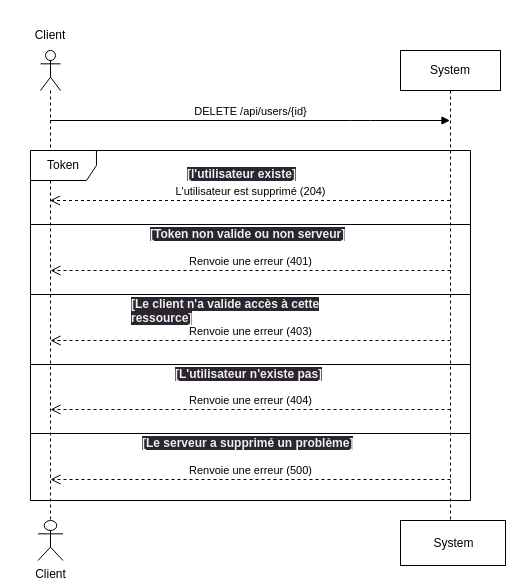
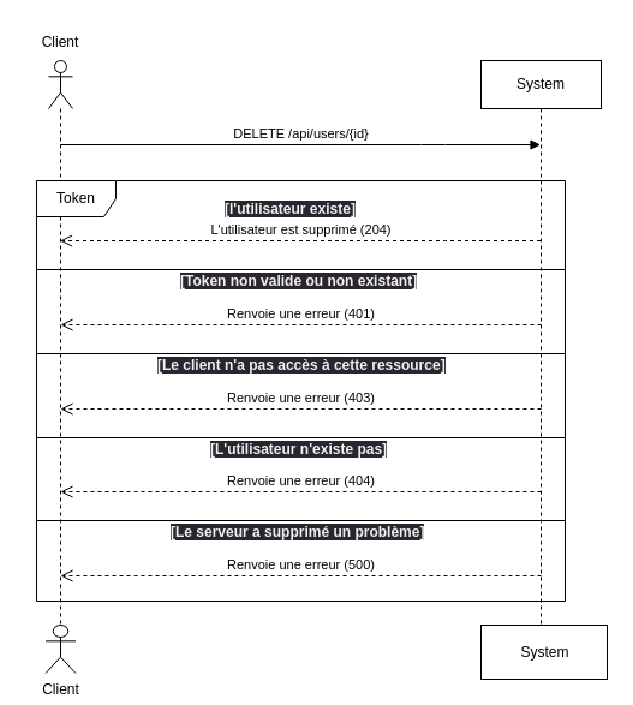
  <mxCell id="0" />
  <mxCell id="1" parent="0" />
  <mxCell id="2" value="System" style="shape=umlLifeline;perimeter=lifelinePerimeter;whiteSpace=wrap;html=1;container=1;collapsible=0;recursiveResize=0;outlineConnect=0;" parent="1" vertex="1"><mxGeometry x="400" y="50" width="100" height="470" as="geometry" /></mxCell>
  <mxCell id="3" value="DELETE /api/users/{id}" style="html=1;verticalAlign=bottom;endArrow=block;" parent="2" edge="1"><mxGeometry width="80" relative="1" as="geometry"><mxPoint x="-350.333" y="70.0" as="sourcePoint" /><mxPoint x="49.5" y="70.0" as="targetPoint" /><Array as="points"><mxPoint x="-40" y="70" /></Array></mxGeometry></mxCell>
  <mxCell id="4" value="L'utilisateur est supprimé (204)" style="html=1;verticalAlign=bottom;endArrow=open;dashed=1;endSize=8;" parent="2" edge="1"><mxGeometry relative="1" as="geometry"><mxPoint x="49.5" y="150" as="sourcePoint" /><mxPoint x="-350.5" y="150" as="targetPoint" /><Array as="points"><mxPoint x="-40" y="150" /><mxPoint x="-260" y="150" /></Array></mxGeometry></mxCell>
  <mxCell id="5" value="" style="line;strokeWidth=1;align=left;verticalAlign=middle;spacingTop=-1;spacingLeft=3;spacingRight=3;rotatable=0;labelPosition=right;points=[];portConstraint=eastwest;labelBackgroundColor=#F4F1DE;rounded=0;" parent="2" vertex="1"><mxGeometry x="-370" y="379" width="440" height="8" as="geometry" /></mxCell>
  <mxCell id="6" value="Renvoie une erreur (500)" style="html=1;verticalAlign=bottom;endArrow=open;dashed=1;endSize=8;" parent="2" edge="1"><mxGeometry relative="1" as="geometry"><mxPoint x="50" y="429" as="sourcePoint" /><mxPoint x="-350" y="429" as="targetPoint" /><Array as="points"><mxPoint x="-9.5" y="429" /></Array><mxPoint as="offset" /></mxGeometry></mxCell>
  <mxCell id="7" value="" style="line;strokeWidth=1;align=left;verticalAlign=middle;spacingTop=-1;spacingLeft=3;spacingRight=3;rotatable=0;labelPosition=right;points=[];portConstraint=eastwest;labelBackgroundColor=#F4F1DE;rounded=0;" parent="2" vertex="1"><mxGeometry x="-370" y="310" width="440" height="8" as="geometry" /></mxCell>
  <mxCell id="8" value="&lt;span style=&quot;color: rgb(240, 240, 240); font-family: Helvetica; font-size: 12px; font-style: normal; font-variant-ligatures: normal; font-variant-caps: normal; font-weight: 700; letter-spacing: normal; orphans: 2; text-align: center; text-indent: 0px; text-transform: none; widows: 2; word-spacing: 0px; -webkit-text-stroke-width: 0px; background-color: rgb(42, 37, 47); text-decoration-thickness: initial; text-decoration-style: initial; text-decoration-color: initial; float: none; display: inline !important;&quot;&gt;[L'utilisateur n'existe pas]&lt;/span&gt;" style="text;whiteSpace=wrap;html=1;" parent="2" vertex="1"><mxGeometry x="-227.5" y="310" width="155" height="40" as="geometry" /></mxCell>
  <mxCell id="9" value="Renvoie une erreur (404)" style="html=1;verticalAlign=bottom;endArrow=open;dashed=1;endSize=8;" parent="2" edge="1"><mxGeometry relative="1" as="geometry"><mxPoint x="50" y="359" as="sourcePoint" /><mxPoint x="-350" y="359" as="targetPoint" /><Array as="points"><mxPoint x="-9.5" y="359" /></Array><mxPoint as="offset" /></mxGeometry></mxCell>
  <mxCell id="10" value="" style="shape=umlLifeline;participant=umlActor;perimeter=lifelinePerimeter;whiteSpace=wrap;html=1;container=1;collapsible=0;recursiveResize=0;verticalAlign=top;spacingTop=36;outlineConnect=0;fontStyle=1" parent="1" vertex="1"><mxGeometry x="40" y="50" width="20" height="470" as="geometry" /></mxCell>
  <mxCell id="11" value="Client" style="text;html=1;strokeColor=none;fillColor=none;align=center;verticalAlign=middle;whiteSpace=wrap;rounded=0;" parent="1" vertex="1"><mxGeometry x="20" y="20" width="60" height="30" as="geometry" /></mxCell>
  <mxCell id="12" value="Client" style="shape=umlActor;verticalLabelPosition=bottom;verticalAlign=top;html=1;outlineConnect=0;" parent="1" vertex="1"><mxGeometry x="37.5" y="520" width="25" height="40" as="geometry" /></mxCell>
  <mxCell id="13" value="&lt;span style=&quot;&quot;&gt;System&lt;/span&gt;" style="html=1;" parent="1" vertex="1"><mxGeometry x="400" y="520" width="105" height="45" as="geometry" /></mxCell>
  <mxCell id="14" value="Token" style="shape=umlFrame;whiteSpace=wrap;html=1;width=66;height=30;" parent="1" vertex="1"><mxGeometry x="29.98" y="150" width="440.01" height="350" as="geometry" /></mxCell>
  <mxCell id="15" value="" style="line;strokeWidth=1;align=left;verticalAlign=middle;spacingTop=-1;spacingLeft=3;spacingRight=3;rotatable=0;labelPosition=right;points=[];portConstraint=eastwest;labelBackgroundColor=#F4F1DE;rounded=0;" parent="1" vertex="1"><mxGeometry x="30" y="220" width="440" height="8" as="geometry" /></mxCell>
  <mxCell id="16" value="&lt;span style=&quot;color: rgb(240, 240, 240); font-family: Helvetica; font-size: 12px; font-style: normal; font-variant-ligatures: normal; font-variant-caps: normal; font-weight: 700; letter-spacing: normal; orphans: 2; text-align: center; text-indent: 0px; text-transform: none; widows: 2; word-spacing: 0px; -webkit-text-stroke-width: 0px; background-color: rgb(42, 37, 47); text-decoration-thickness: initial; text-decoration-style: initial; text-decoration-color: initial; float: none; display: inline !important;&quot;&gt;[l'utilisateur existe]&lt;/span&gt;" style="text;whiteSpace=wrap;html=1;" parent="1" vertex="1"><mxGeometry x="185" y="160" width="120" height="40" as="geometry" /></mxCell>
- <mxCell id="17" value="&lt;span style=&quot;color: rgb(240, 240, 240); font-family: Helvetica; font-size: 12px; font-style: normal; font-variant-ligatures: normal; font-variant-caps: normal; font-weight: 700; letter-spacing: normal; orphans: 2; text-align: center; text-indent: 0px; text-transform: none; widows: 2; word-spacing: 0px; -webkit-text-stroke-width: 0px; background-color: rgb(42, 37, 47); text-decoration-thickness: initial; text-decoration-style: initial; text-decoration-color: initial; float: none; display: inline !important;&quot;&gt;[Token non valide ou non serveur]&lt;/span&gt;" style="text;whiteSpace=wrap;html=1;" parent="1" vertex="1"><mxGeometry x="148.12" y="220" width="203.75" height="40" as="geometry" /></mxCell>
+ <mxCell id="17" value="&lt;span style=&quot;color: rgb(240, 240, 240); font-family: Helvetica; font-size: 12px; font-style: normal; font-variant-ligatures: normal; font-variant-caps: normal; font-weight: 700; letter-spacing: normal; orphans: 2; text-align: center; text-indent: 0px; text-transform: none; widows: 2; word-spacing: 0px; -webkit-text-stroke-width: 0px; background-color: rgb(42, 37, 47); text-decoration-thickness: initial; text-decoration-style: initial; text-decoration-color: initial; float: none; display: inline !important;&quot;&gt;[Token non valide ou non existant]&lt;/span&gt;" style="text;whiteSpace=wrap;html=1;" parent="1" vertex="1"><mxGeometry x="148.12" y="220" width="203.75" height="40" as="geometry" /></mxCell>
  <mxCell id="18" value="Renvoie une erreur (401)" style="html=1;verticalAlign=bottom;endArrow=open;dashed=1;endSize=8;" parent="1" edge="1"><mxGeometry relative="1" as="geometry"><mxPoint x="450" y="270" as="sourcePoint" /><mxPoint x="50" y="270" as="targetPoint" /><Array as="points"><mxPoint x="390.5" y="270" /></Array><mxPoint as="offset" /></mxGeometry></mxCell>
  <mxCell id="19" value="" style="line;strokeWidth=1;align=left;verticalAlign=middle;spacingTop=-1;spacingLeft=3;spacingRight=3;rotatable=0;labelPosition=right;points=[];portConstraint=eastwest;labelBackgroundColor=#F4F1DE;rounded=0;" parent="1" vertex="1"><mxGeometry x="29.99" y="290" width="440" height="8" as="geometry" /></mxCell>
- <mxCell id="20" value="&lt;span style=&quot;color: rgb(240, 240, 240); font-family: Helvetica; font-size: 12px; font-style: normal; font-variant-ligatures: normal; font-variant-caps: normal; font-weight: 700; letter-spacing: normal; orphans: 2; text-align: center; text-indent: 0px; text-transform: none; widows: 2; word-spacing: 0px; -webkit-text-stroke-width: 0px; background-color: rgb(42, 37, 47); text-decoration-thickness: initial; text-decoration-style: initial; text-decoration-color: initial; float: none; display: inline !important;&quot;&gt;[Le client n'a valide accès à cette ressource]&lt;/span&gt;" style="text;whiteSpace=wrap;html=1;" parent="1" vertex="1"><mxGeometry x="129.05" y="290" width="241.89" height="40" as="geometry" /></mxCell>
+ <mxCell id="20" value="&lt;span style=&quot;color: rgb(240, 240, 240); font-family: Helvetica; font-size: 12px; font-style: normal; font-variant-ligatures: normal; font-variant-caps: normal; font-weight: 700; letter-spacing: normal; orphans: 2; text-align: center; text-indent: 0px; text-transform: none; widows: 2; word-spacing: 0px; -webkit-text-stroke-width: 0px; background-color: rgb(42, 37, 47); text-decoration-thickness: initial; text-decoration-style: initial; text-decoration-color: initial; float: none; display: inline !important;&quot;&gt;[Le client n'a pas accès à cette ressource]&lt;/span&gt;" style="text;whiteSpace=wrap;html=1;" parent="1" vertex="1"><mxGeometry x="129.05" y="290" width="241.89" height="40" as="geometry" /></mxCell>
  <mxCell id="21" value="Renvoie une erreur (403)" style="html=1;verticalAlign=bottom;endArrow=open;dashed=1;endSize=8;" parent="1" edge="1"><mxGeometry relative="1" as="geometry"><mxPoint x="449.99" y="340" as="sourcePoint" /><mxPoint x="49.99" y="340" as="targetPoint" /><Array as="points"><mxPoint x="390.49" y="340" /></Array><mxPoint as="offset" /></mxGeometry></mxCell>
  <mxCell id="22" value="&lt;span style=&quot;color: rgb(240, 240, 240); font-family: Helvetica; font-size: 12px; font-style: normal; font-variant-ligatures: normal; font-variant-caps: normal; font-weight: 700; letter-spacing: normal; orphans: 2; text-align: center; text-indent: 0px; text-transform: none; widows: 2; word-spacing: 0px; -webkit-text-stroke-width: 0px; background-color: rgb(42, 37, 47); text-decoration-thickness: initial; text-decoration-style: initial; text-decoration-color: initial; float: none; display: inline !important;&quot;&gt;[Le serveur a supprimé un problème]&lt;/span&gt;" style="text;whiteSpace=wrap;html=1;" parent="1" vertex="1"><mxGeometry x="139.53" y="429" width="220.94" height="31" as="geometry" /></mxCell>
